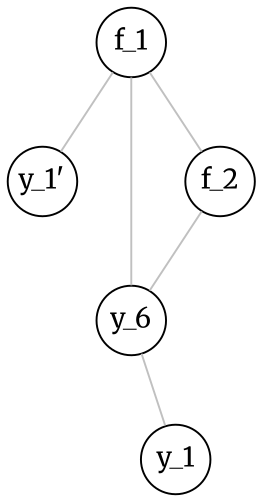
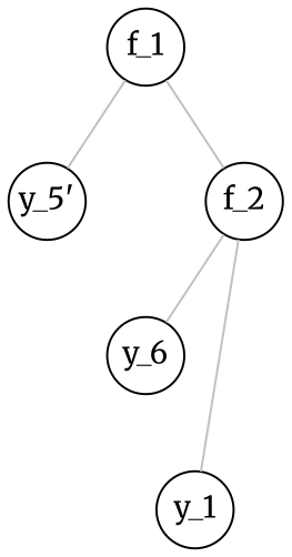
  graph {
    fontname=Merriweather
    node [fixedsize=1 fontname=Merriweather shape=circle]
    edge [color=gray fontname=Merriweather]
    f_1
-   "y_1'"
+   "y_1'" [label="y_5'"]
    n3 [label=y_6]
    f_2
    y_1
    f_1 -- "y_1'"
-   f_1 -- n3
    f_1 -- f_2
    f_2 -- n3
-   n3 -- y_1
+   f_2 -- y_1
  }
